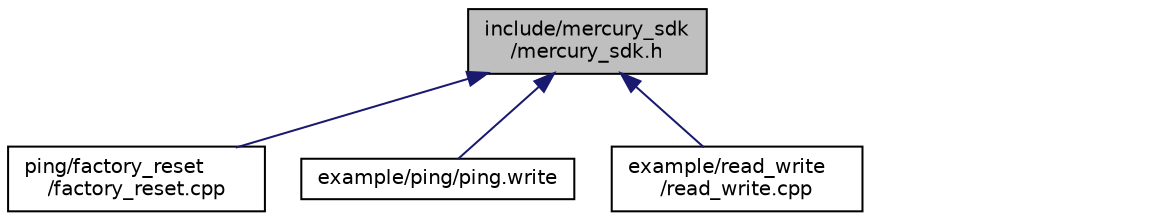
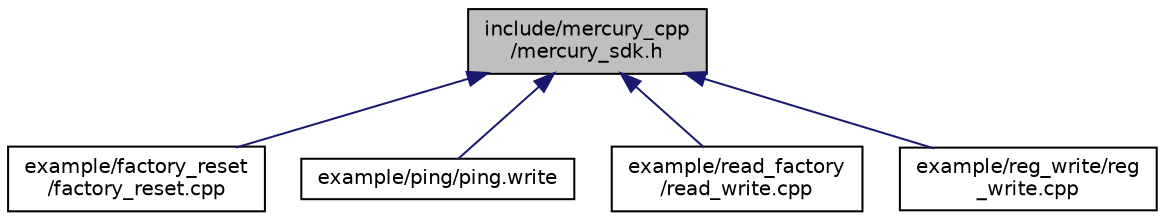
  digraph {
    node [color=black fillcolor=white fontname=Helvetica fontsize=10 shape=record style=filled]
    edge [color=midnightblue dir=back fontname=Helvetica fontsize=10 labelfontname=Helvetica labelfontsize=10 style=solid]
-   n1 [fillcolor=grey75 fontcolor=black height=0.2 label="include/mercury_sdk\l/mercury_sdk.h" width=0.4]
-   n2 [height=0.2 label="ping/factory_reset\l/factory_reset.cpp" width=0.4]
+   n1 [fillcolor=grey75 fontcolor=black height=0.2 label="include/mercury_cpp\l/mercury_sdk.h" width=0.4]
+   n2 [height=0.2 label="example/factory_reset\l/factory_reset.cpp" width=0.4]
    n3 [height=0.2 label="example/ping/ping.write" width=0.4]
-   n4 [height=0.2 label="example/read_write\l/read_write.cpp" width=0.4]
+   n4 [height=0.2 label="example/read_factory\l/read_write.cpp" width=0.4]
+   n5 [height=0.2 label="example/reg_write/reg\l_write.cpp" width=0.4]
    n1 -> n2
    n1 -> n3
    n1 -> n4
+   n1 -> n5
  }
